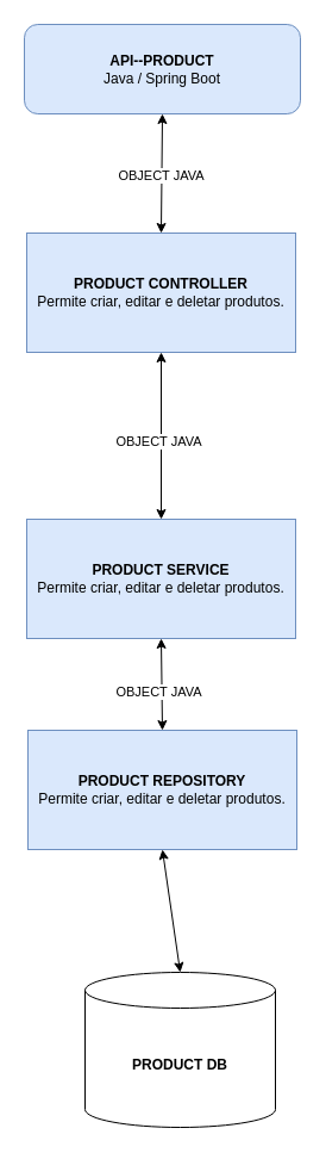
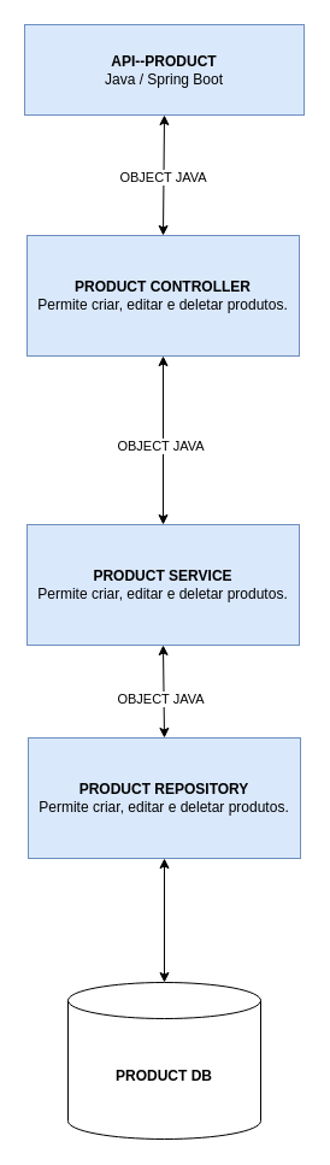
  <mxCell id="0" />
  <mxCell id="1" parent="0" />
  <mxCell id="2" value="&lt;font style=&quot;font-size: 12px;&quot;&gt;&lt;b style=&quot;border-color: var(--border-color);&quot;&gt;PRODUCT CONTROLLER&lt;/b&gt;&lt;br style=&quot;border-color: var(--border-color);&quot;&gt;Permite criar, editar e deletar produtos.&lt;br&gt;&lt;/font&gt;" style="rounded=0;whiteSpace=wrap;html=1;fillColor=#dae8fc;strokeColor=#6c8ebf;" vertex="1" parent="1"><mxGeometry x="22" y="195" width="226" height="100" as="geometry" /></mxCell>
- <mxCell id="3" value="&lt;b&gt;API--PRODUCT&lt;/b&gt;&lt;div&gt;Java / Spring Boot&lt;b&gt;&lt;br&gt;&lt;/b&gt;&lt;/div&gt;" style="whiteSpace=wrap;html=1;fillColor=#dae8fc;strokeColor=#6c8ebf;rounded=1;" vertex="1" parent="1"><mxGeometry x="20" y="20" width="232" height="75" as="geometry" /></mxCell>
+ <mxCell id="3" value="&lt;b&gt;API--PRODUCT&lt;/b&gt;&lt;div&gt;Java / Spring Boot&lt;b&gt;&lt;br&gt;&lt;/b&gt;&lt;/div&gt;" style="rounded=0;whiteSpace=wrap;html=1;fillColor=#dae8fc;strokeColor=#6c8ebf;" vertex="1" parent="1"><mxGeometry x="20" y="20" width="232" height="75" as="geometry" /></mxCell>
  <mxCell id="4" value="&lt;font style=&quot;font-size: 12px;&quot;&gt;&lt;b style=&quot;border-color: var(--border-color);&quot;&gt;PRODUCT REPOSITORY&lt;/b&gt;&lt;br style=&quot;border-color: var(--border-color);&quot;&gt;Permite criar, editar e deletar produtos.&lt;br&gt;&lt;/font&gt;" style="rounded=0;whiteSpace=wrap;html=1;fillColor=#dae8fc;strokeColor=#6c8ebf;" vertex="1" parent="1"><mxGeometry x="23" y="612" width="226" height="100" as="geometry" /></mxCell>
  <mxCell id="5" value="&lt;font style=&quot;font-size: 12px;&quot;&gt;&lt;b style=&quot;border-color: var(--border-color);&quot;&gt;PRODUCT SERVICE&lt;/b&gt;&lt;br style=&quot;border-color: var(--border-color);&quot;&gt;Permite criar, editar e deletar produtos.&lt;br&gt;&lt;/font&gt;" style="rounded=0;whiteSpace=wrap;html=1;fillColor=#dae8fc;strokeColor=#6c8ebf;" vertex="1" parent="1"><mxGeometry x="22" y="435" width="226" height="100" as="geometry" /></mxCell>
  <mxCell id="6" value="" style="endArrow=classic;startArrow=classic;html=1;rounded=0;entryX=0.5;entryY=1;entryDx=0;entryDy=0;exitX=0.5;exitY=0;exitDx=0;exitDy=0;" edge="1" parent="1" source="5" target="2"><mxGeometry width="50" height="50" relative="1" as="geometry"><mxPoint x="919" y="525" as="sourcePoint" /><mxPoint x="969" y="475" as="targetPoint" /></mxGeometry></mxCell>
  <mxCell id="7" value="" style="endArrow=classic;startArrow=classic;html=1;rounded=0;entryX=0.5;entryY=1;entryDx=0;entryDy=0;exitX=0.5;exitY=0;exitDx=0;exitDy=0;" edge="1" parent="1" source="4" target="5"><mxGeometry width="50" height="50" relative="1" as="geometry"><mxPoint x="459" y="645" as="sourcePoint" /><mxPoint x="509" y="595" as="targetPoint" /></mxGeometry></mxCell>
  <mxCell id="8" value="" style="endArrow=classic;startArrow=classic;html=1;rounded=0;entryX=0.5;entryY=1;entryDx=0;entryDy=0;exitX=0.5;exitY=0;exitDx=0;exitDy=0;" edge="1" parent="1" source="2" target="3"><mxGeometry width="50" height="50" relative="1" as="geometry"><mxPoint x="269" y="525" as="sourcePoint" /><mxPoint x="319" y="475" as="targetPoint" /></mxGeometry></mxCell>
  <mxCell id="9" value="OBJECT JAVA" style="edgeLabel;html=1;align=center;verticalAlign=middle;resizable=0;points=[];" connectable="0" vertex="1" parent="8"><mxGeometry x="-0.032" y="1" relative="1" as="geometry"><mxPoint as="offset" /></mxGeometry></mxCell>
- <mxCell id="10" value="&lt;b&gt;PRODUCT DB&lt;/b&gt;" style="shape=cylinder3;whiteSpace=wrap;html=1;boundedLbl=1;backgroundOutline=1;size=15;" vertex="1" parent="1"><mxGeometry x="71" y="815" width="160" height="130" as="geometry" /></mxCell>
+ <mxCell id="10" value="&lt;b&gt;PRODUCT DB&lt;/b&gt;" style="shape=cylinder3;whiteSpace=wrap;html=1;boundedLbl=1;backgroundOutline=1;size=15;" vertex="1" parent="1"><mxGeometry x="56" y="815" width="160" height="130" as="geometry" /></mxCell>
  <mxCell id="11" value="" style="endArrow=classic;startArrow=classic;html=1;rounded=0;exitX=0.5;exitY=1;exitDx=0;exitDy=0;entryX=0.5;entryY=0;entryDx=0;entryDy=0;entryPerimeter=0;" edge="1" parent="1" source="4" target="10"><mxGeometry width="50" height="50" relative="1" as="geometry"><mxPoint x="120" y="635" as="sourcePoint" /><mxPoint x="170" y="585" as="targetPoint" /></mxGeometry></mxCell>
  <mxCell id="12" value="OBJECT JAVA" style="edgeLabel;html=1;align=center;verticalAlign=middle;resizable=0;points=[];" connectable="0" vertex="1" parent="1"><mxGeometry x="132.004" y="369.996" as="geometry" /></mxCell>
  <mxCell id="13" value="OBJECT JAVA" style="edgeLabel;html=1;align=center;verticalAlign=middle;resizable=0;points=[];" connectable="0" vertex="1" parent="1"><mxGeometry x="132.004" y="579.996" as="geometry" /></mxCell>
